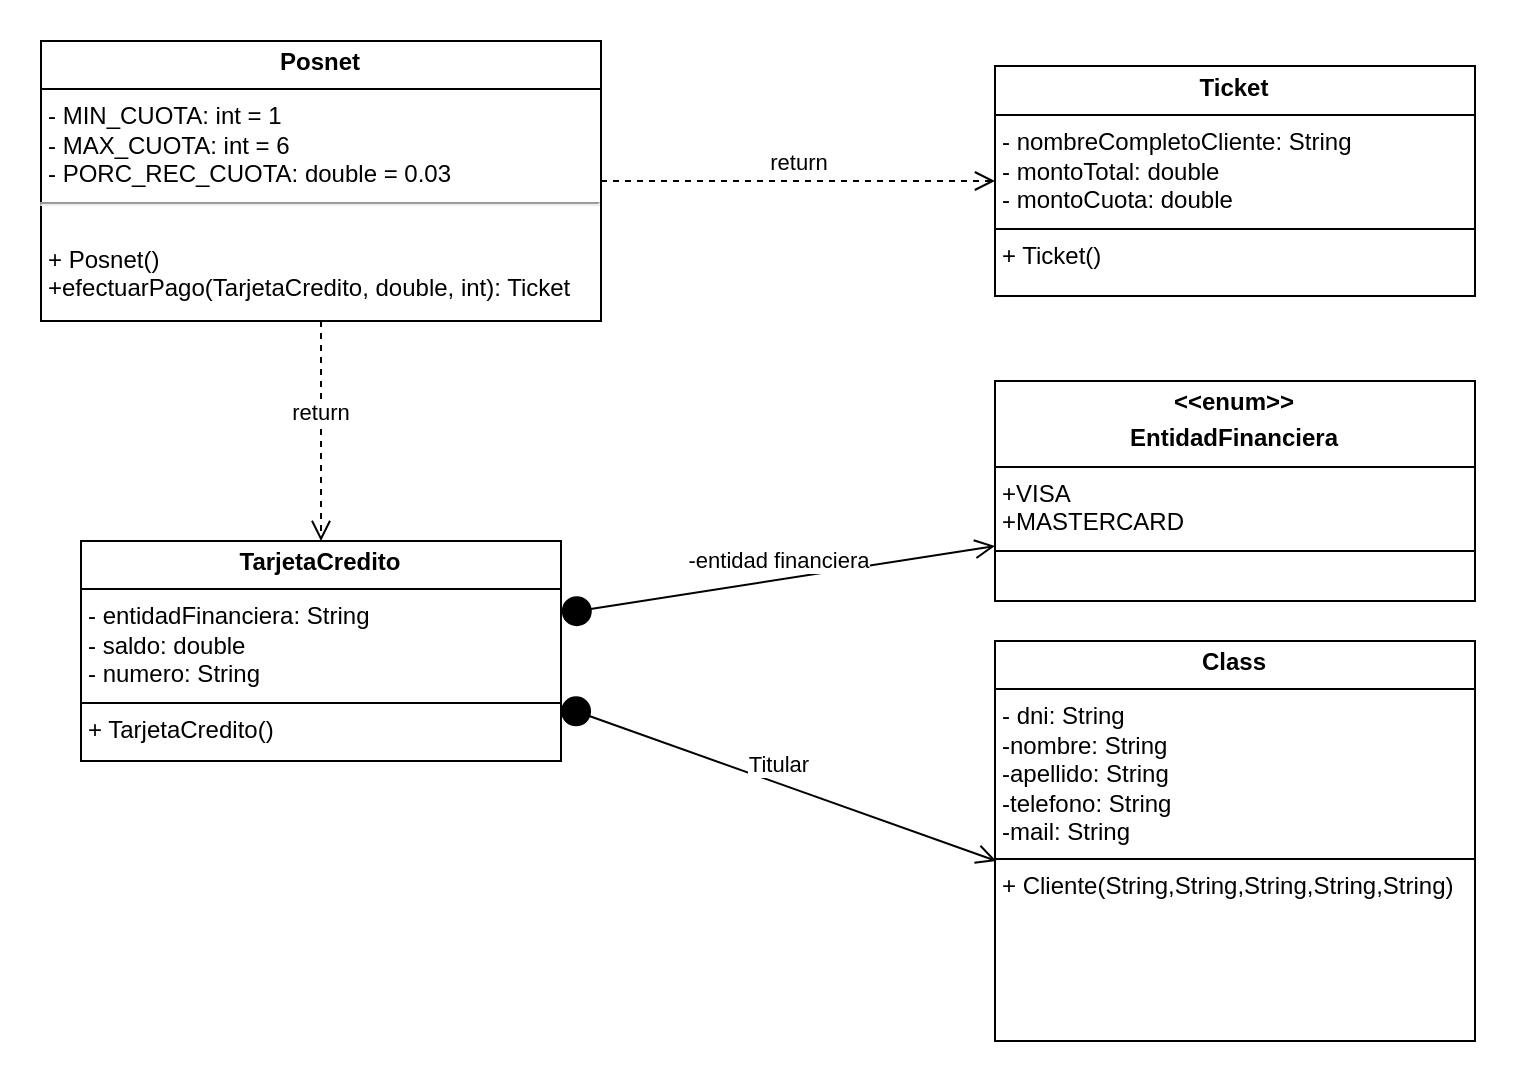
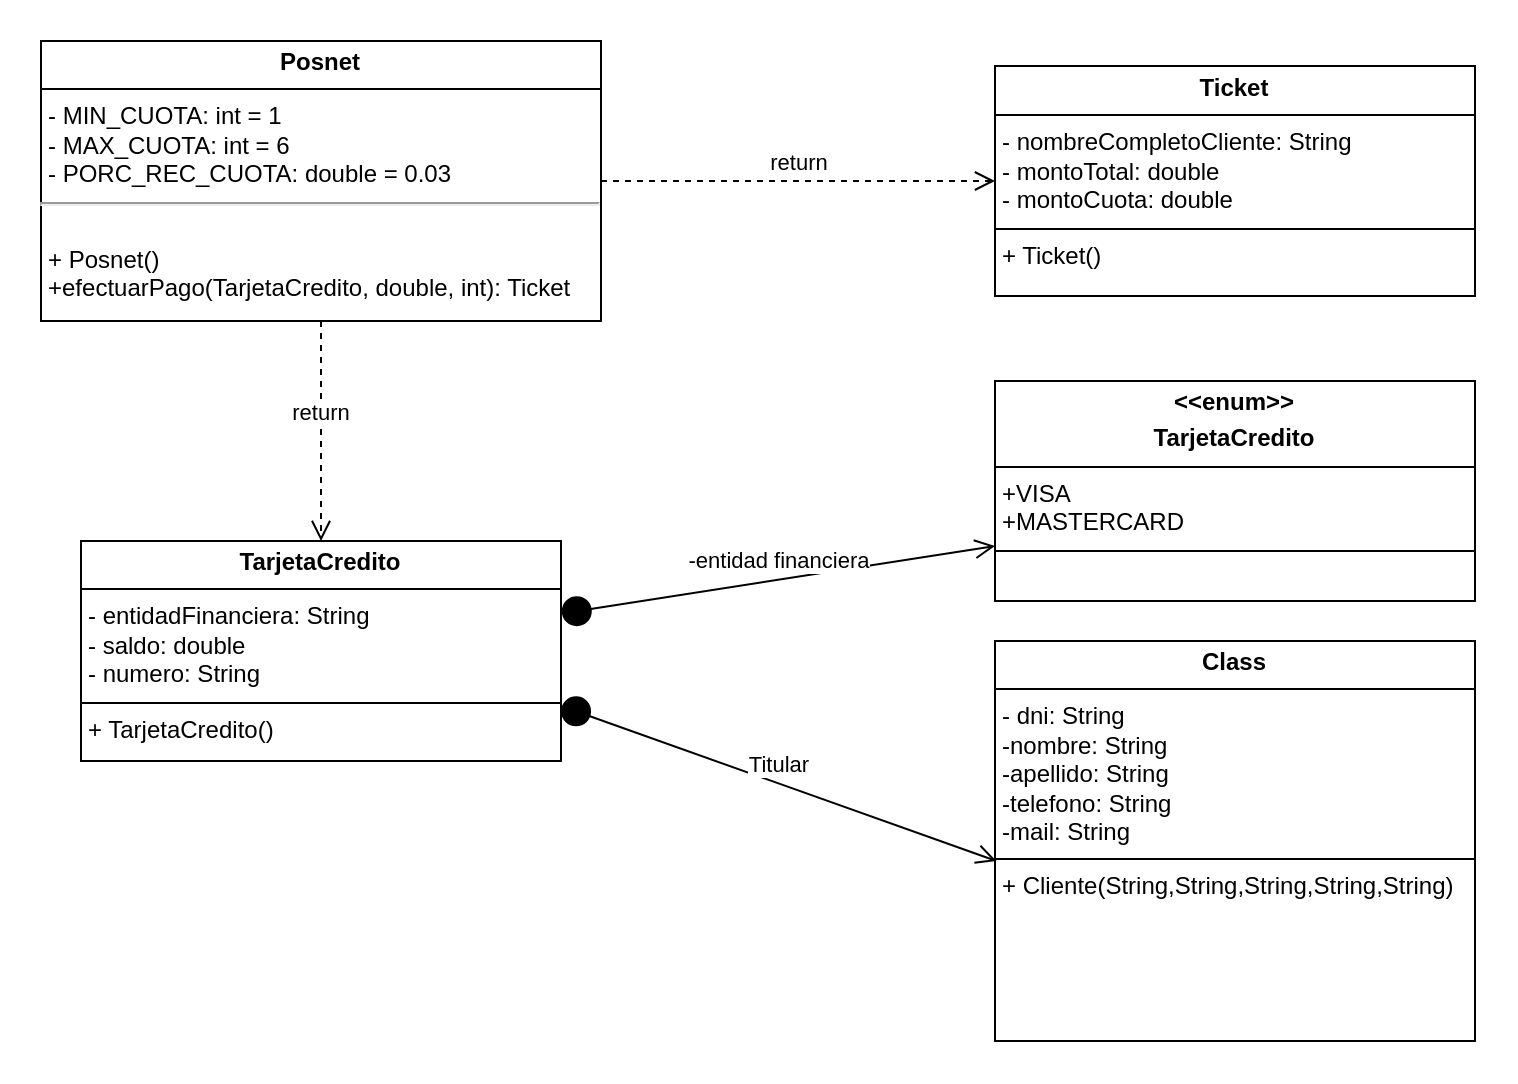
  <mxCell id="0" />
  <mxCell id="1" parent="0" />
  <mxCell id="2" value="&lt;p style=&quot;margin:0px;margin-top:4px;text-align:center;&quot;&gt;&lt;b&gt;Class&lt;/b&gt;&lt;/p&gt;&lt;hr size=&quot;1&quot; style=&quot;border-style:solid;&quot;&gt;&lt;p style=&quot;margin:0px;margin-left:4px;&quot;&gt;- dni: String&lt;/p&gt;&lt;p style=&quot;margin:0px;margin-left:4px;&quot;&gt;-nombre: String&lt;/p&gt;&lt;p style=&quot;margin:0px;margin-left:4px;&quot;&gt;-apellido: String&lt;/p&gt;&lt;p style=&quot;margin:0px;margin-left:4px;&quot;&gt;-telefono: String&lt;/p&gt;&lt;p style=&quot;margin:0px;margin-left:4px;&quot;&gt;-mail: String&lt;/p&gt;&lt;hr size=&quot;1&quot; style=&quot;border-style:solid;&quot;&gt;&lt;p style=&quot;margin:0px;margin-left:4px;&quot;&gt;+ Cliente(String,String,String,String,String)&lt;/p&gt;" style="verticalAlign=top;align=left;overflow=fill;html=1;whiteSpace=wrap;" vertex="1" parent="1"><mxGeometry x="497" y="320" width="240" height="200" as="geometry" /></mxCell>
  <mxCell id="3" value="&lt;p style=&quot;margin:0px;margin-top:4px;text-align:center;&quot;&gt;&lt;b&gt;TarjetaCredito&lt;/b&gt;&lt;/p&gt;&lt;hr size=&quot;1&quot; style=&quot;border-style:solid;&quot;&gt;&lt;p style=&quot;margin:0px;margin-left:4px;&quot;&gt;- entidadFinanciera: String&lt;/p&gt;&lt;p style=&quot;margin:0px;margin-left:4px;&quot;&gt;- saldo: double&lt;/p&gt;&lt;p style=&quot;margin:0px;margin-left:4px;&quot;&gt;- numero: String&lt;/p&gt;&lt;hr size=&quot;1&quot; style=&quot;border-style:solid;&quot;&gt;&lt;p style=&quot;margin:0px;margin-left:4px;&quot;&gt;+ TarjetaCredito()&lt;/p&gt;" style="verticalAlign=top;align=left;overflow=fill;html=1;whiteSpace=wrap;" vertex="1" parent="1"><mxGeometry x="40" y="270" width="240" height="110" as="geometry" /></mxCell>
- <mxCell id="4" value="&lt;p style=&quot;margin:0px;margin-top:4px;text-align:center;&quot;&gt;&lt;b&gt;&amp;lt;&amp;lt;enum&amp;gt;&amp;gt;&lt;/b&gt;&lt;/p&gt;&lt;p style=&quot;margin:0px;margin-top:4px;text-align:center;&quot;&gt;&lt;b&gt;EntidadFinanciera&lt;/b&gt;&lt;/p&gt;&lt;hr size=&quot;1&quot; style=&quot;border-style:solid;&quot;&gt;&lt;p style=&quot;margin:0px;margin-left:4px;&quot;&gt;+VISA&lt;/p&gt;&lt;p style=&quot;margin:0px;margin-left:4px;&quot;&gt;+MASTERCARD&lt;/p&gt;&lt;hr size=&quot;1&quot; style=&quot;border-style:solid;&quot;&gt;&lt;p style=&quot;margin:0px;margin-left:4px;&quot;&gt;&lt;br&gt;&lt;/p&gt;" style="verticalAlign=top;align=left;overflow=fill;html=1;whiteSpace=wrap;" vertex="1" parent="1"><mxGeometry x="497" y="190" width="240" height="110" as="geometry" /></mxCell>
+ <mxCell id="4" value="&lt;p style=&quot;margin:0px;margin-top:4px;text-align:center;&quot;&gt;&lt;b&gt;&amp;lt;&amp;lt;enum&amp;gt;&amp;gt;&lt;/b&gt;&lt;/p&gt;&lt;p style=&quot;margin:0px;margin-top:4px;text-align:center;&quot;&gt;&lt;b&gt;TarjetaCredito&lt;/b&gt;&lt;/p&gt;&lt;hr size=&quot;1&quot; style=&quot;border-style:solid;&quot;&gt;&lt;p style=&quot;margin:0px;margin-left:4px;&quot;&gt;+VISA&lt;/p&gt;&lt;p style=&quot;margin:0px;margin-left:4px;&quot;&gt;+MASTERCARD&lt;/p&gt;&lt;hr size=&quot;1&quot; style=&quot;border-style:solid;&quot;&gt;&lt;p style=&quot;margin:0px;margin-left:4px;&quot;&gt;&lt;br&gt;&lt;/p&gt;" style="verticalAlign=top;align=left;overflow=fill;html=1;whiteSpace=wrap;" vertex="1" parent="1"><mxGeometry x="497" y="190" width="240" height="110" as="geometry" /></mxCell>
  <mxCell id="5" value="&lt;p style=&quot;margin:0px;margin-top:4px;text-align:center;&quot;&gt;&lt;b&gt;Ticket&lt;/b&gt;&lt;/p&gt;&lt;hr size=&quot;1&quot; style=&quot;border-style:solid;&quot;&gt;&lt;p style=&quot;margin:0px;margin-left:4px;&quot;&gt;- nombreCompletoCliente: String&lt;/p&gt;&lt;p style=&quot;margin:0px;margin-left:4px;&quot;&gt;- montoTotal: double&lt;/p&gt;&lt;p style=&quot;margin:0px;margin-left:4px;&quot;&gt;- montoCuota: double&lt;/p&gt;&lt;hr size=&quot;1&quot; style=&quot;border-style:solid;&quot;&gt;&lt;p style=&quot;margin:0px;margin-left:4px;&quot;&gt;+ Ticket()&lt;/p&gt;" style="verticalAlign=top;align=left;overflow=fill;html=1;whiteSpace=wrap;" vertex="1" parent="1"><mxGeometry x="497" y="32.5" width="240" height="115" as="geometry" /></mxCell>
  <mxCell id="6" value="&lt;p style=&quot;margin:0px;margin-top:4px;text-align:center;&quot;&gt;&lt;b&gt;Posnet&lt;/b&gt;&lt;/p&gt;&lt;hr size=&quot;1&quot; style=&quot;border-style:solid;&quot;&gt;&lt;p style=&quot;margin:0px;margin-left:4px;&quot;&gt;- MIN_CUOTA: int = 1&lt;/p&gt;&lt;p style=&quot;margin:0px;margin-left:4px;&quot;&gt;- MAX_CUOTA: int = 6&lt;/p&gt;&lt;p style=&quot;margin:0px;margin-left:4px;&quot;&gt;- PORC_REC_CUOTA: double = 0.03&lt;/p&gt;&lt;hr&gt;&lt;p style=&quot;margin:0px;margin-left:4px;&quot;&gt;&lt;br&gt;&lt;/p&gt;&lt;p style=&quot;margin:0px;margin-left:4px;&quot;&gt;+ Posnet()&lt;/p&gt;&lt;p style=&quot;margin:0px;margin-left:4px;&quot;&gt;+efectuarPago(TarjetaCredito, double, int): Ticket&lt;/p&gt;&lt;p style=&quot;margin:0px;margin-left:4px;&quot;&gt;&lt;br&gt;&lt;/p&gt;" style="verticalAlign=top;align=left;overflow=fill;html=1;whiteSpace=wrap;" vertex="1" parent="1"><mxGeometry x="20" y="20" width="280" height="140" as="geometry" /></mxCell>
  <mxCell id="7" value="Titular" style="html=1;verticalAlign=bottom;startArrow=circle;startFill=1;endArrow=open;startSize=6;endSize=8;curved=0;rounded=0;exitX=1;exitY=0.75;exitDx=0;exitDy=0;entryX=0.003;entryY=0.55;entryDx=0;entryDy=0;entryPerimeter=0;" edge="1" parent="1" source="3" target="2"><mxGeometry width="80" relative="1" as="geometry"><mxPoint x="370" y="340" as="sourcePoint" /><mxPoint x="450" y="340" as="targetPoint" /><Array as="points" /></mxGeometry></mxCell>
  <mxCell id="8" value="-entidad financiera" style="html=1;verticalAlign=bottom;startArrow=circle;startFill=1;endArrow=open;startSize=6;endSize=8;curved=0;rounded=0;entryX=0;entryY=0.75;entryDx=0;entryDy=0;" edge="1" parent="1" source="3" target="4"><mxGeometry width="80" relative="1" as="geometry"><mxPoint x="270" y="323" as="sourcePoint" /><mxPoint x="450" y="340" as="targetPoint" /></mxGeometry></mxCell>
  <mxCell id="9" value="return" style="html=1;verticalAlign=bottom;endArrow=open;dashed=1;endSize=8;curved=0;rounded=0;exitX=0.5;exitY=1;exitDx=0;exitDy=0;entryX=0.5;entryY=0;entryDx=0;entryDy=0;" edge="1" parent="1" source="6" target="3"><mxGeometry relative="1" as="geometry"><mxPoint x="450" y="260" as="sourcePoint" /><mxPoint x="370" y="260" as="targetPoint" /></mxGeometry></mxCell>
  <mxCell id="10" value="return" style="html=1;verticalAlign=bottom;endArrow=open;dashed=1;endSize=8;curved=0;rounded=0;exitX=1;exitY=0.5;exitDx=0;exitDy=0;entryX=0;entryY=0.5;entryDx=0;entryDy=0;" edge="1" parent="1" source="6" target="5"><mxGeometry relative="1" as="geometry"><mxPoint x="450" y="260" as="sourcePoint" /><mxPoint x="370" y="260" as="targetPoint" /></mxGeometry></mxCell>
